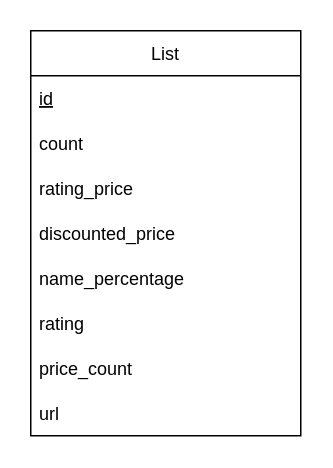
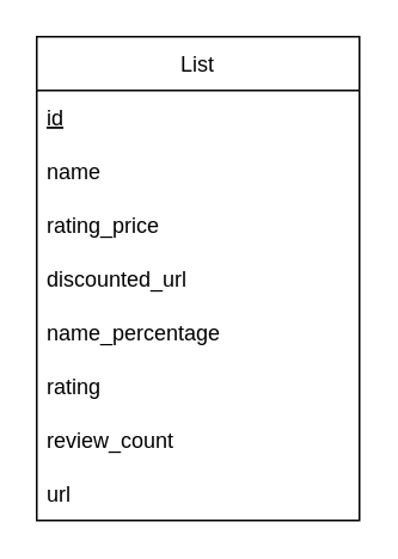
  <mxCell id="0" />
  <mxCell id="1" parent="0" />
  <mxCell id="2" value="List" style="swimlane;fontStyle=0;childLayout=stackLayout;horizontal=1;startSize=30;horizontalStack=0;resizeParent=1;resizeParentMax=0;resizeLast=0;collapsible=1;marginBottom=0;" vertex="1" parent="1"><mxGeometry x="20" y="20" width="180" height="270" as="geometry" /></mxCell>
  <mxCell id="3" value="id" style="text;strokeColor=none;fillColor=none;align=left;verticalAlign=middle;spacingLeft=4;spacingRight=4;overflow=hidden;points=[[0,0.5],[1,0.5]];portConstraint=eastwest;rotatable=0;fontStyle=4" vertex="1" parent="2"><mxGeometry y="30" width="180" height="30" as="geometry" /></mxCell>
- <mxCell id="4" value="count" style="text;strokeColor=none;fillColor=none;align=left;verticalAlign=middle;spacingLeft=4;spacingRight=4;overflow=hidden;points=[[0,0.5],[1,0.5]];portConstraint=eastwest;rotatable=0;" vertex="1" parent="2"><mxGeometry y="60" width="180" height="30" as="geometry" /></mxCell>
+ <mxCell id="4" value="name" style="text;strokeColor=none;fillColor=none;align=left;verticalAlign=middle;spacingLeft=4;spacingRight=4;overflow=hidden;points=[[0,0.5],[1,0.5]];portConstraint=eastwest;rotatable=0;" vertex="1" parent="2"><mxGeometry y="60" width="180" height="30" as="geometry" /></mxCell>
  <mxCell id="5" value="rating_price" style="text;strokeColor=none;fillColor=none;align=left;verticalAlign=middle;spacingLeft=4;spacingRight=4;overflow=hidden;points=[[0,0.5],[1,0.5]];portConstraint=eastwest;rotatable=0;" vertex="1" parent="2"><mxGeometry y="90" width="180" height="30" as="geometry" /></mxCell>
- <mxCell id="6" value="discounted_price" style="text;strokeColor=none;fillColor=none;align=left;verticalAlign=middle;spacingLeft=4;spacingRight=4;overflow=hidden;points=[[0,0.5],[1,0.5]];portConstraint=eastwest;rotatable=0;" vertex="1" parent="2"><mxGeometry y="120" width="180" height="30" as="geometry" /></mxCell>
+ <mxCell id="6" value="discounted_url" style="text;strokeColor=none;fillColor=none;align=left;verticalAlign=middle;spacingLeft=4;spacingRight=4;overflow=hidden;points=[[0,0.5],[1,0.5]];portConstraint=eastwest;rotatable=0;" vertex="1" parent="2"><mxGeometry y="120" width="180" height="30" as="geometry" /></mxCell>
  <mxCell id="7" value="name_percentage" style="text;strokeColor=none;fillColor=none;align=left;verticalAlign=middle;spacingLeft=4;spacingRight=4;overflow=hidden;points=[[0,0.5],[1,0.5]];portConstraint=eastwest;rotatable=0;" vertex="1" parent="2"><mxGeometry y="150" width="180" height="30" as="geometry" /></mxCell>
  <mxCell id="8" value="rating" style="text;strokeColor=none;fillColor=none;align=left;verticalAlign=middle;spacingLeft=4;spacingRight=4;overflow=hidden;points=[[0,0.5],[1,0.5]];portConstraint=eastwest;rotatable=0;" vertex="1" parent="2"><mxGeometry y="180" width="180" height="30" as="geometry" /></mxCell>
- <mxCell id="9" value="price_count" style="text;strokeColor=none;fillColor=none;align=left;verticalAlign=middle;spacingLeft=4;spacingRight=4;overflow=hidden;points=[[0,0.5],[1,0.5]];portConstraint=eastwest;rotatable=0;" vertex="1" parent="2"><mxGeometry y="210" width="180" height="30" as="geometry" /></mxCell>
+ <mxCell id="9" value="review_count" style="text;strokeColor=none;fillColor=none;align=left;verticalAlign=middle;spacingLeft=4;spacingRight=4;overflow=hidden;points=[[0,0.5],[1,0.5]];portConstraint=eastwest;rotatable=0;" vertex="1" parent="2"><mxGeometry y="210" width="180" height="30" as="geometry" /></mxCell>
  <mxCell id="10" value="url" style="text;strokeColor=none;fillColor=none;align=left;verticalAlign=middle;spacingLeft=4;spacingRight=4;overflow=hidden;points=[[0,0.5],[1,0.5]];portConstraint=eastwest;rotatable=0;" vertex="1" parent="2"><mxGeometry y="240" width="180" height="30" as="geometry" /></mxCell>
